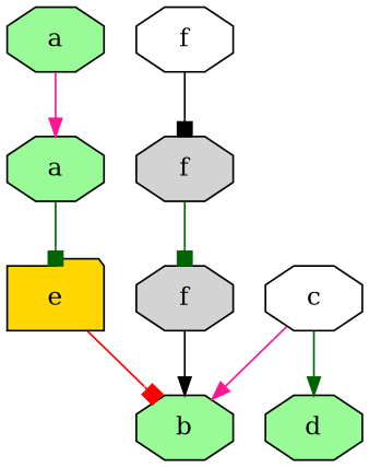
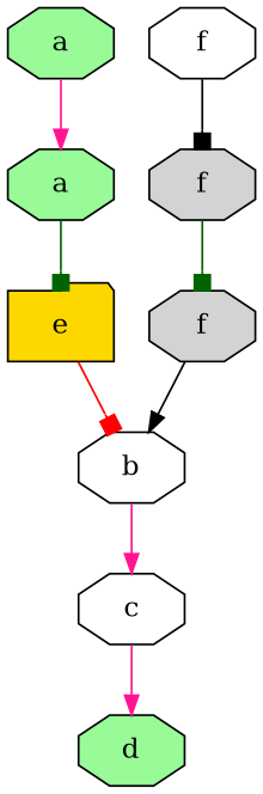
  digraph {
    node [fillcolor=palegreen shape=octagon style=filled]
    edge [arrowhead=normal color=darkgreen]
    n1 [label=a]
    n2 [label=a]
    n3 [fillcolor=gold label=e shape=folder]
-   n4 [label=b]
+   n4 [fillcolor=white label=b]
    n5 [fillcolor=white label=f]
    n6 [fillcolor=lightgrey label=f]
    n7 [fillcolor=lightgrey label=f]
    n8 [fillcolor=white label=c]
    n9 [label=d]
    n1 -> n2 [color=deeppink]
    n2 -> n3 [arrowhead=box]
    n3 -> n4 [arrowhead=box color=red]
-   n8 -> n4 [color=deeppink]
+   n4 -> n8 [color=deeppink]
    n5 -> n6 [arrowhead=box color=black]
    n6 -> n7 [arrowhead=box]
    n7 -> n4 [color=black]
-   n8 -> n9
+   n8 -> n9 [color=deeppink]
  }
